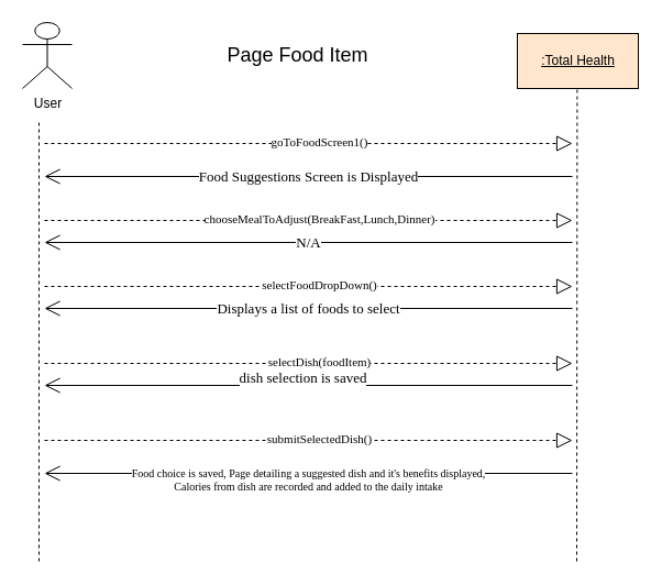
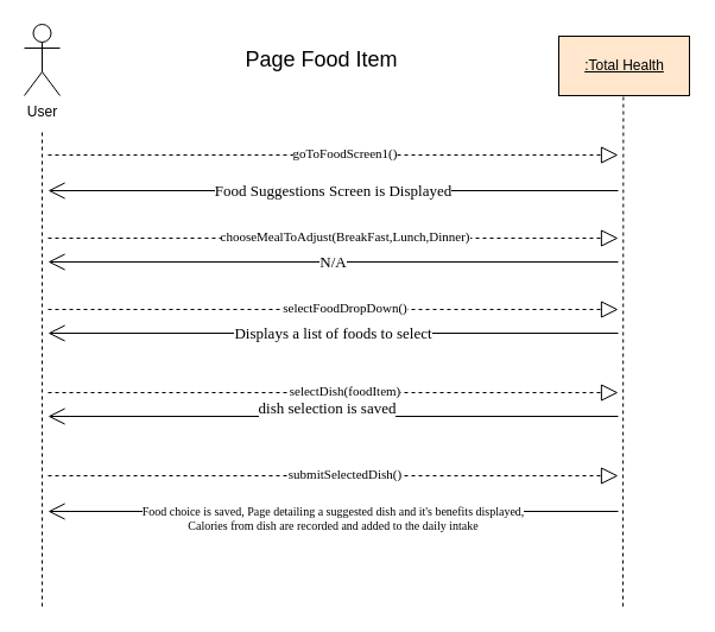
  <mxCell id="0" />
  <mxCell id="1" parent="0" />
- <mxCell id="2" value="User" style="shape=umlActor;verticalLabelPosition=bottom;verticalAlign=top;html=1;" parent="1" vertex="1"><mxGeometry x="20" y="20" width="45" height="60" as="geometry" /></mxCell>
+ <mxCell id="2" value="User" style="shape=umlActor;verticalLabelPosition=bottom;verticalAlign=top;html=1;" parent="1" vertex="1"><mxGeometry x="20" y="20" width="30" height="60" as="geometry" /></mxCell>
  <mxCell id="3" value="&lt;u&gt;:Total Health&lt;/u&gt;" style="html=1;fillColor=#ffe6cc;" parent="1" vertex="1"><mxGeometry x="470" y="30" width="110" height="50" as="geometry" /></mxCell>
  <mxCell id="4" value="" style="endArrow=none;dashed=1;html=1;rounded=0;" parent="1" edge="1"><mxGeometry width="50" height="50" relative="1" as="geometry"><mxPoint x="35" y="510" as="sourcePoint" /><mxPoint x="35" y="110" as="targetPoint" /></mxGeometry></mxCell>
  <mxCell id="5" value="" style="endArrow=none;dashed=1;html=1;rounded=0;" parent="1" edge="1"><mxGeometry width="50" height="50" relative="1" as="geometry"><mxPoint x="524" y="510" as="sourcePoint" /><mxPoint x="524.41" y="80" as="targetPoint" /></mxGeometry></mxCell>
  <mxCell id="6" value="&lt;font face=&quot;Georgia&quot;&gt;&lt;br&gt;&lt;span style=&quot;font-size: 13px ; color: rgb(0 , 0 , 0) ; font-weight: normal ; text-decoration: none ; font-style: normal&quot;&gt;Food Suggestions Screen is Displayed&lt;/span&gt;&lt;br&gt;&lt;br&gt;&lt;/font&gt;" style="endArrow=open;endFill=1;endSize=12;html=1;rounded=0;" parent="1" edge="1"><mxGeometry width="160" relative="1" as="geometry"><mxPoint x="520" y="160" as="sourcePoint" /><mxPoint x="40" y="160" as="targetPoint" /></mxGeometry></mxCell>
  <mxCell id="7" value="" style="endArrow=block;dashed=1;endFill=0;endSize=12;html=1;rounded=0;" parent="1" edge="1"><mxGeometry width="160" relative="1" as="geometry"><mxPoint x="40" y="130" as="sourcePoint" /><mxPoint x="520" y="130" as="targetPoint" /></mxGeometry></mxCell>
  <mxCell id="8" value="&lt;font face=&quot;Georgia&quot;&gt;goToFoodScreen1()&lt;/font&gt;" style="edgeLabel;html=1;align=center;verticalAlign=middle;resizable=0;points=[];" parent="7" vertex="1" connectable="0"><mxGeometry x="0.038" y="2" relative="1" as="geometry"><mxPoint as="offset" /></mxGeometry></mxCell>
  <mxCell id="9" value="" style="endArrow=block;dashed=1;endFill=0;endSize=12;html=1;rounded=0;" parent="1" edge="1"><mxGeometry width="160" relative="1" as="geometry"><mxPoint x="40" y="260" as="sourcePoint" /><mxPoint x="520" y="260" as="targetPoint" /></mxGeometry></mxCell>
  <mxCell id="10" value="&lt;font face=&quot;Georgia&quot;&gt;selectFoodDropDown()&lt;/font&gt;" style="edgeLabel;html=1;align=center;verticalAlign=middle;resizable=0;points=[];" parent="9" vertex="1" connectable="0"><mxGeometry x="0.038" y="2" relative="1" as="geometry"><mxPoint as="offset" /></mxGeometry></mxCell>
  <mxCell id="11" value="&lt;font face=&quot;Georgia&quot;&gt;&lt;span style=&quot;font-size: 13px ; color: rgb(0 , 0 , 0) ; font-weight: normal ; text-decoration: none ; font-style: normal&quot;&gt;Displays a list of foods to select&lt;/span&gt;&lt;/font&gt;" style="endArrow=open;endFill=1;endSize=12;html=1;rounded=0;" parent="1" edge="1"><mxGeometry width="160" relative="1" as="geometry"><mxPoint x="520" y="280" as="sourcePoint" /><mxPoint x="40" y="280" as="targetPoint" /></mxGeometry></mxCell>
  <mxCell id="12" value="&lt;font face=&quot;Georgia&quot;&gt;&lt;span style=&quot;font-size: 13px ; color: rgb(0 , 0 , 0) ; font-weight: normal ; text-decoration: none ; font-style: normal&quot;&gt;&lt;span style=&quot;font-size: 13px ; color: rgb(0 , 0 , 0) ; font-weight: normal ; text-decoration: none ; font-style: normal&quot;&gt;dish selection is save&lt;/span&gt;d&lt;/span&gt;&lt;br&gt;&lt;br&gt;&lt;/font&gt;" style="endArrow=open;endFill=1;endSize=12;html=1;rounded=0;" parent="1" edge="1"><mxGeometry x="0.021" width="160" relative="1" as="geometry"><mxPoint x="520" y="350" as="sourcePoint" /><mxPoint x="40" y="350" as="targetPoint" /><mxPoint as="offset" /></mxGeometry></mxCell>
  <mxCell id="13" value="&lt;font style=&quot;font-size: 10px&quot; face=&quot;Georgia&quot;&gt;&lt;br&gt;&lt;/font&gt;&lt;div style=&quot;font-size: 10px&quot;&gt;&lt;font style=&quot;font-size: 10px&quot; face=&quot;Georgia&quot;&gt;&lt;span style=&quot;color: rgb(0 , 0 , 0) ; font-weight: normal ; text-decoration: none ; font-style: normal&quot;&gt;Food choice is saved, Page detailing a suggested dish and it's benefits displayed, &lt;br&gt;&lt;/span&gt;&lt;/font&gt;&lt;/div&gt;&lt;div style=&quot;font-size: 10px&quot;&gt;&lt;font style=&quot;font-size: 10px&quot; face=&quot;Georgia&quot;&gt;&lt;span style=&quot;color: rgb(0 , 0 , 0) ; font-weight: normal ; text-decoration: none ; font-style: normal&quot;&gt;Calories from dish are recorded and added to the daily intake&lt;/span&gt;&lt;/font&gt;&lt;/div&gt;" style="endArrow=open;endFill=1;endSize=12;html=1;rounded=0;" parent="1" edge="1"><mxGeometry width="160" relative="1" as="geometry"><mxPoint x="520" y="430" as="sourcePoint" /><mxPoint x="40" y="430" as="targetPoint" /></mxGeometry></mxCell>
  <mxCell id="14" value="" style="endArrow=block;dashed=1;endFill=0;endSize=12;html=1;rounded=0;" parent="1" edge="1"><mxGeometry width="160" relative="1" as="geometry"><mxPoint x="40" y="400" as="sourcePoint" /><mxPoint x="520" y="400" as="targetPoint" /></mxGeometry></mxCell>
  <mxCell id="15" value="&lt;font face=&quot;Georgia&quot;&gt;submitSelectedDish()&lt;/font&gt;" style="edgeLabel;html=1;align=center;verticalAlign=middle;resizable=0;points=[];" parent="14" vertex="1" connectable="0"><mxGeometry x="0.038" y="2" relative="1" as="geometry"><mxPoint as="offset" /></mxGeometry></mxCell>
  <mxCell id="16" value="" style="endArrow=block;dashed=1;endFill=0;endSize=12;html=1;rounded=0;" parent="1" edge="1"><mxGeometry width="160" relative="1" as="geometry"><mxPoint x="40" y="330" as="sourcePoint" /><mxPoint x="520" y="330" as="targetPoint" /></mxGeometry></mxCell>
  <mxCell id="17" value="&lt;font face=&quot;Georgia&quot;&gt;selectDish(foodItem)&lt;/font&gt;" style="edgeLabel;html=1;align=center;verticalAlign=middle;resizable=0;points=[];" parent="16" vertex="1" connectable="0"><mxGeometry x="0.038" y="2" relative="1" as="geometry"><mxPoint as="offset" /></mxGeometry></mxCell>
  <mxCell id="18" value="" style="endArrow=block;dashed=1;endFill=0;endSize=12;html=1;rounded=0;" parent="1" edge="1"><mxGeometry width="160" relative="1" as="geometry"><mxPoint x="40" y="200" as="sourcePoint" /><mxPoint x="520" y="200" as="targetPoint" /></mxGeometry></mxCell>
  <mxCell id="19" value="&lt;font face=&quot;Georgia&quot;&gt;chooseMealToAdjust(BreakFast,Lunch,Dinner)&lt;/font&gt;" style="edgeLabel;html=1;align=center;verticalAlign=middle;resizable=0;points=[];" parent="18" vertex="1" connectable="0"><mxGeometry x="0.038" y="2" relative="1" as="geometry"><mxPoint as="offset" /></mxGeometry></mxCell>
  <mxCell id="20" value="&lt;font face=&quot;Georgia&quot;&gt;&lt;span style=&quot;font-size: 13px&quot;&gt;N/A&lt;/span&gt;&lt;/font&gt;" style="endArrow=open;endFill=1;endSize=12;html=1;rounded=0;" parent="1" edge="1"><mxGeometry width="160" relative="1" as="geometry"><mxPoint x="520" y="220" as="sourcePoint" /><mxPoint x="40" y="220" as="targetPoint" /></mxGeometry></mxCell>
  <mxCell id="21" value="&lt;font style=&quot;font-size: 18px&quot;&gt;Page Food Item&lt;/font&gt;" style="text;html=1;resizable=0;autosize=1;align=center;verticalAlign=middle;points=[];fillColor=none;strokeColor=none;rounded=0;" vertex="1" parent="1"><mxGeometry x="190" y="40" width="160" height="20" as="geometry" /></mxCell>
